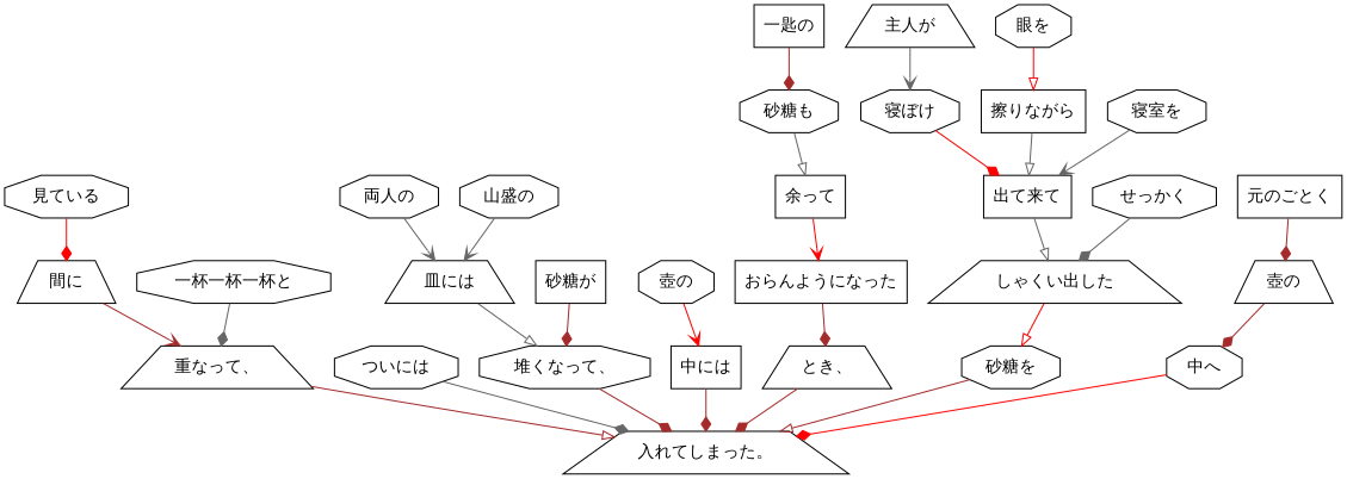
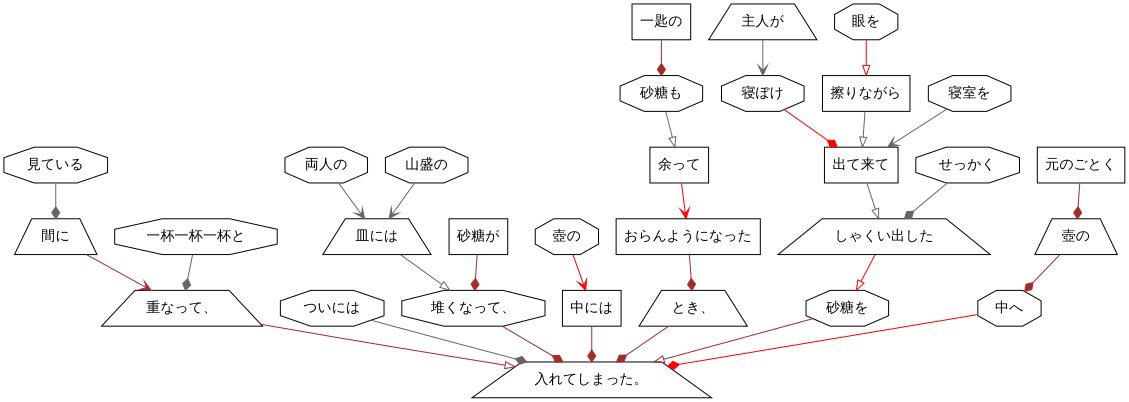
  digraph {
    fontname="IBM Plex Mono"
    node [fontname="IBM Plex Mono" shape=octagon]
    edge [arrowhead=diamond color=brown fontname="IBM Plex Mono"]
    n1 [label="見ている"]
    n2 [label="間に" shape=trapezium]
    n3 [label="重なって、" shape=trapezium]
    n4 [label="入れてしまった。" shape=trapezium]
    n5 [label="一杯一杯一杯と"]
    n6 [label="ついには"]
    n7 [label="両人の"]
    n8 [label="皿には" shape=trapezium]
    n9 [label="堆くなって、"]
    n10 [label="山盛の"]
    n11 [label="砂糖が" shape=box]
    n12 [label="壺の"]
    n13 [label="中には" shape=box]
    n14 [label="一匙の" shape=box]
    n15 [label="砂糖も"]
    n16 [label="余って" shape=box]
    n17 [label="おらんようになった" shape=box]
    n18 [label="とき、" shape=trapezium]
    n19 [label="主人が" shape=trapezium]
    n20 [label="寝ぼけ"]
    n21 [label="出て来て" shape=box]
    n22 [label="しゃくい出した" shape=trapezium]
    n23 [label="眼を"]
    n24 [label="擦りながら" shape=box]
    n25 [label="寝室を"]
    n26 [label="砂糖を"]
    n27 [label="せっかく"]
    n28 [label="元のごとく" shape=box]
    n29 [label="壺の" shape=trapezium]
    n30 [label="中へ"]
-   n1 -> n2 [color=red]
+   n1 -> n2 [color=gray40]
    n2 -> n3 [arrowhead=vee]
    n3 -> n4 [arrowhead=onormal]
    n5 -> n3 [color=gray40]
    n6 -> n4 [color=gray40]
    n7 -> n8 [arrowhead=vee color=gray40]
    n8 -> n9 [arrowhead=onormal color=gray40]
    n9 -> n4
    n10 -> n8 [arrowhead=vee color=gray40]
    n11 -> n9
    n12 -> n13 [arrowhead=vee color=red]
    n13 -> n4
    n14 -> n15
    n15 -> n16 [arrowhead=onormal color=gray40]
    n16 -> n17 [arrowhead=vee color=red]
    n17 -> n18
    n18 -> n4
    n19 -> n20 [arrowhead=vee color=gray40]
    n20 -> n21 [color=red]
    n21 -> n22 [arrowhead=onormal color=gray40]
    n22 -> n26 [arrowhead=onormal color=red]
    n23 -> n24 [arrowhead=onormal color=red]
    n24 -> n21 [arrowhead=onormal color=gray40]
    n25 -> n21 [arrowhead=vee color=gray40]
    n26 -> n4 [arrowhead=onormal]
    n27 -> n22 [color=gray40]
    n28 -> n29
    n29 -> n30
    n30 -> n4 [color=red]
  }
